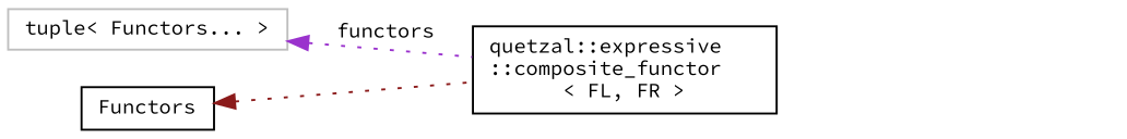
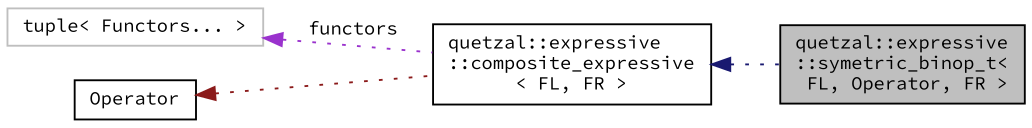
  digraph {
    fontname="Source Code Pro"
    rankdir=LR
    node [color=black fillcolor=white fontname="Source Code Pro" fontsize=10 shape=record style=filled]
    edge [dir=back fontname="Source Code Pro" fontsize=10 labelfontname=Helvetica labelfontsize=10 style=dotted]
-   n2 [height=0.2 label="quetzal::expressive\l::composite_functor\l\< FL, FR \>" width=0.4]
+   n1 [fillcolor=grey75 fontcolor=black height=0.2 label="quetzal::expressive\l::symetric_binop_t\<\l FL, Operator, FR \>" width=0.4]
+   n2 [height=0.2 label="quetzal::expressive\l::composite_expressive\l\< FL, FR \>" width=0.4]
    n3 [color=grey75 height=0.2 label="tuple\< Functors... \>" width=0.4]
-   n4 [height=0.2 label=Functors width=0.4]
+   n4 [height=0.2 label=Operator width=0.4]
+   n2 -> n1 [color=midnightblue]
    n3 -> n2 [color=darkorchid3 label=" functors"]
    n4 -> n2 [color=firebrick4]
  }
